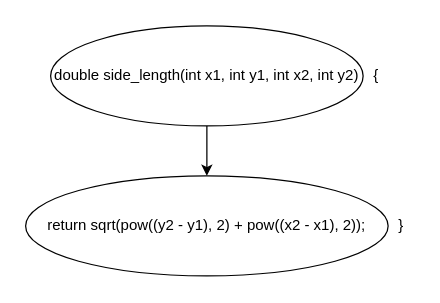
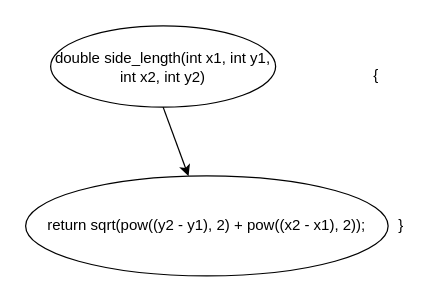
  <mxCell id="0" />
  <mxCell id="1" parent="0" />
- <mxCell id="2" value="double side_length(int x1, int y1, int x2, int y2)" style="ellipse;whiteSpace=wrap;html=1;" vertex="1" parent="1"><mxGeometry x="40" y="20" width="250" height="80" as="geometry" /></mxCell>
+ <mxCell id="2" value="double side_length(int x1, int y1, int x2, int y2)" style="ellipse;whiteSpace=wrap;html=1;" vertex="1" parent="1"><mxGeometry x="40" y="20" width="180" height="65" as="geometry" /></mxCell>
  <mxCell id="3" value="" style="endArrow=classic;html=1;exitX=0.5;exitY=1;exitDx=0;exitDy=0;" edge="1" parent="1" source="2" target="4"><mxGeometry width="50" height="50" relative="1" as="geometry"><mxPoint x="170" y="280" as="sourcePoint" /><mxPoint x="160" y="140" as="targetPoint" /></mxGeometry></mxCell>
  <mxCell id="4" value="return sqrt(pow((y2 - y1), 2) + pow((x2 - x1), 2));" style="ellipse;whiteSpace=wrap;html=1;" vertex="1" parent="1"><mxGeometry x="20" y="140" width="290" height="80" as="geometry" /></mxCell>
  <mxCell id="5" value="{" style="text;html=1;align=center;verticalAlign=middle;resizable=0;points=[];autosize=1;" vertex="1" parent="1"><mxGeometry x="290" y="50" width="20" height="20" as="geometry" /></mxCell>
  <mxCell id="6" value="}" style="text;html=1;align=center;verticalAlign=middle;resizable=0;points=[];autosize=1;" vertex="1" parent="1"><mxGeometry x="310" y="170" width="20" height="20" as="geometry" /></mxCell>
